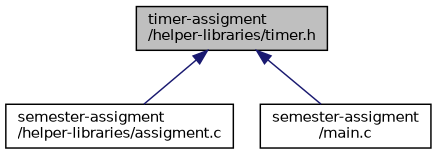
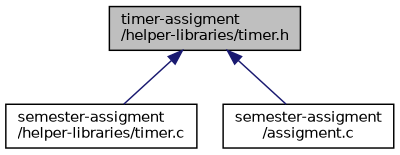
  digraph {
    node [color=black fillcolor=white fontname=Helvetica fontsize=10 shape=record style=filled]
    edge [color=midnightblue dir=back fontname=Helvetica fontsize=10 labelfontname=Helvetica labelfontsize=10 style=solid]
    n1 [fillcolor=grey75 fontcolor=black height=0.2 label="timer-assigment\l/helper-libraries/timer.h" width=0.4]
-   n2 [height=0.2 label="semester-assigment\l/helper-libraries/assigment.c" width=0.4]
-   n3 [height=0.2 label="semester-assigment\l/main.c" width=0.4]
+   n2 [height=0.2 label="semester-assigment\l/helper-libraries/timer.c" width=0.4]
+   n3 [height=0.2 label="semester-assigment\l/assigment.c" width=0.4]
    n1 -> n2
    n1 -> n3
  }
